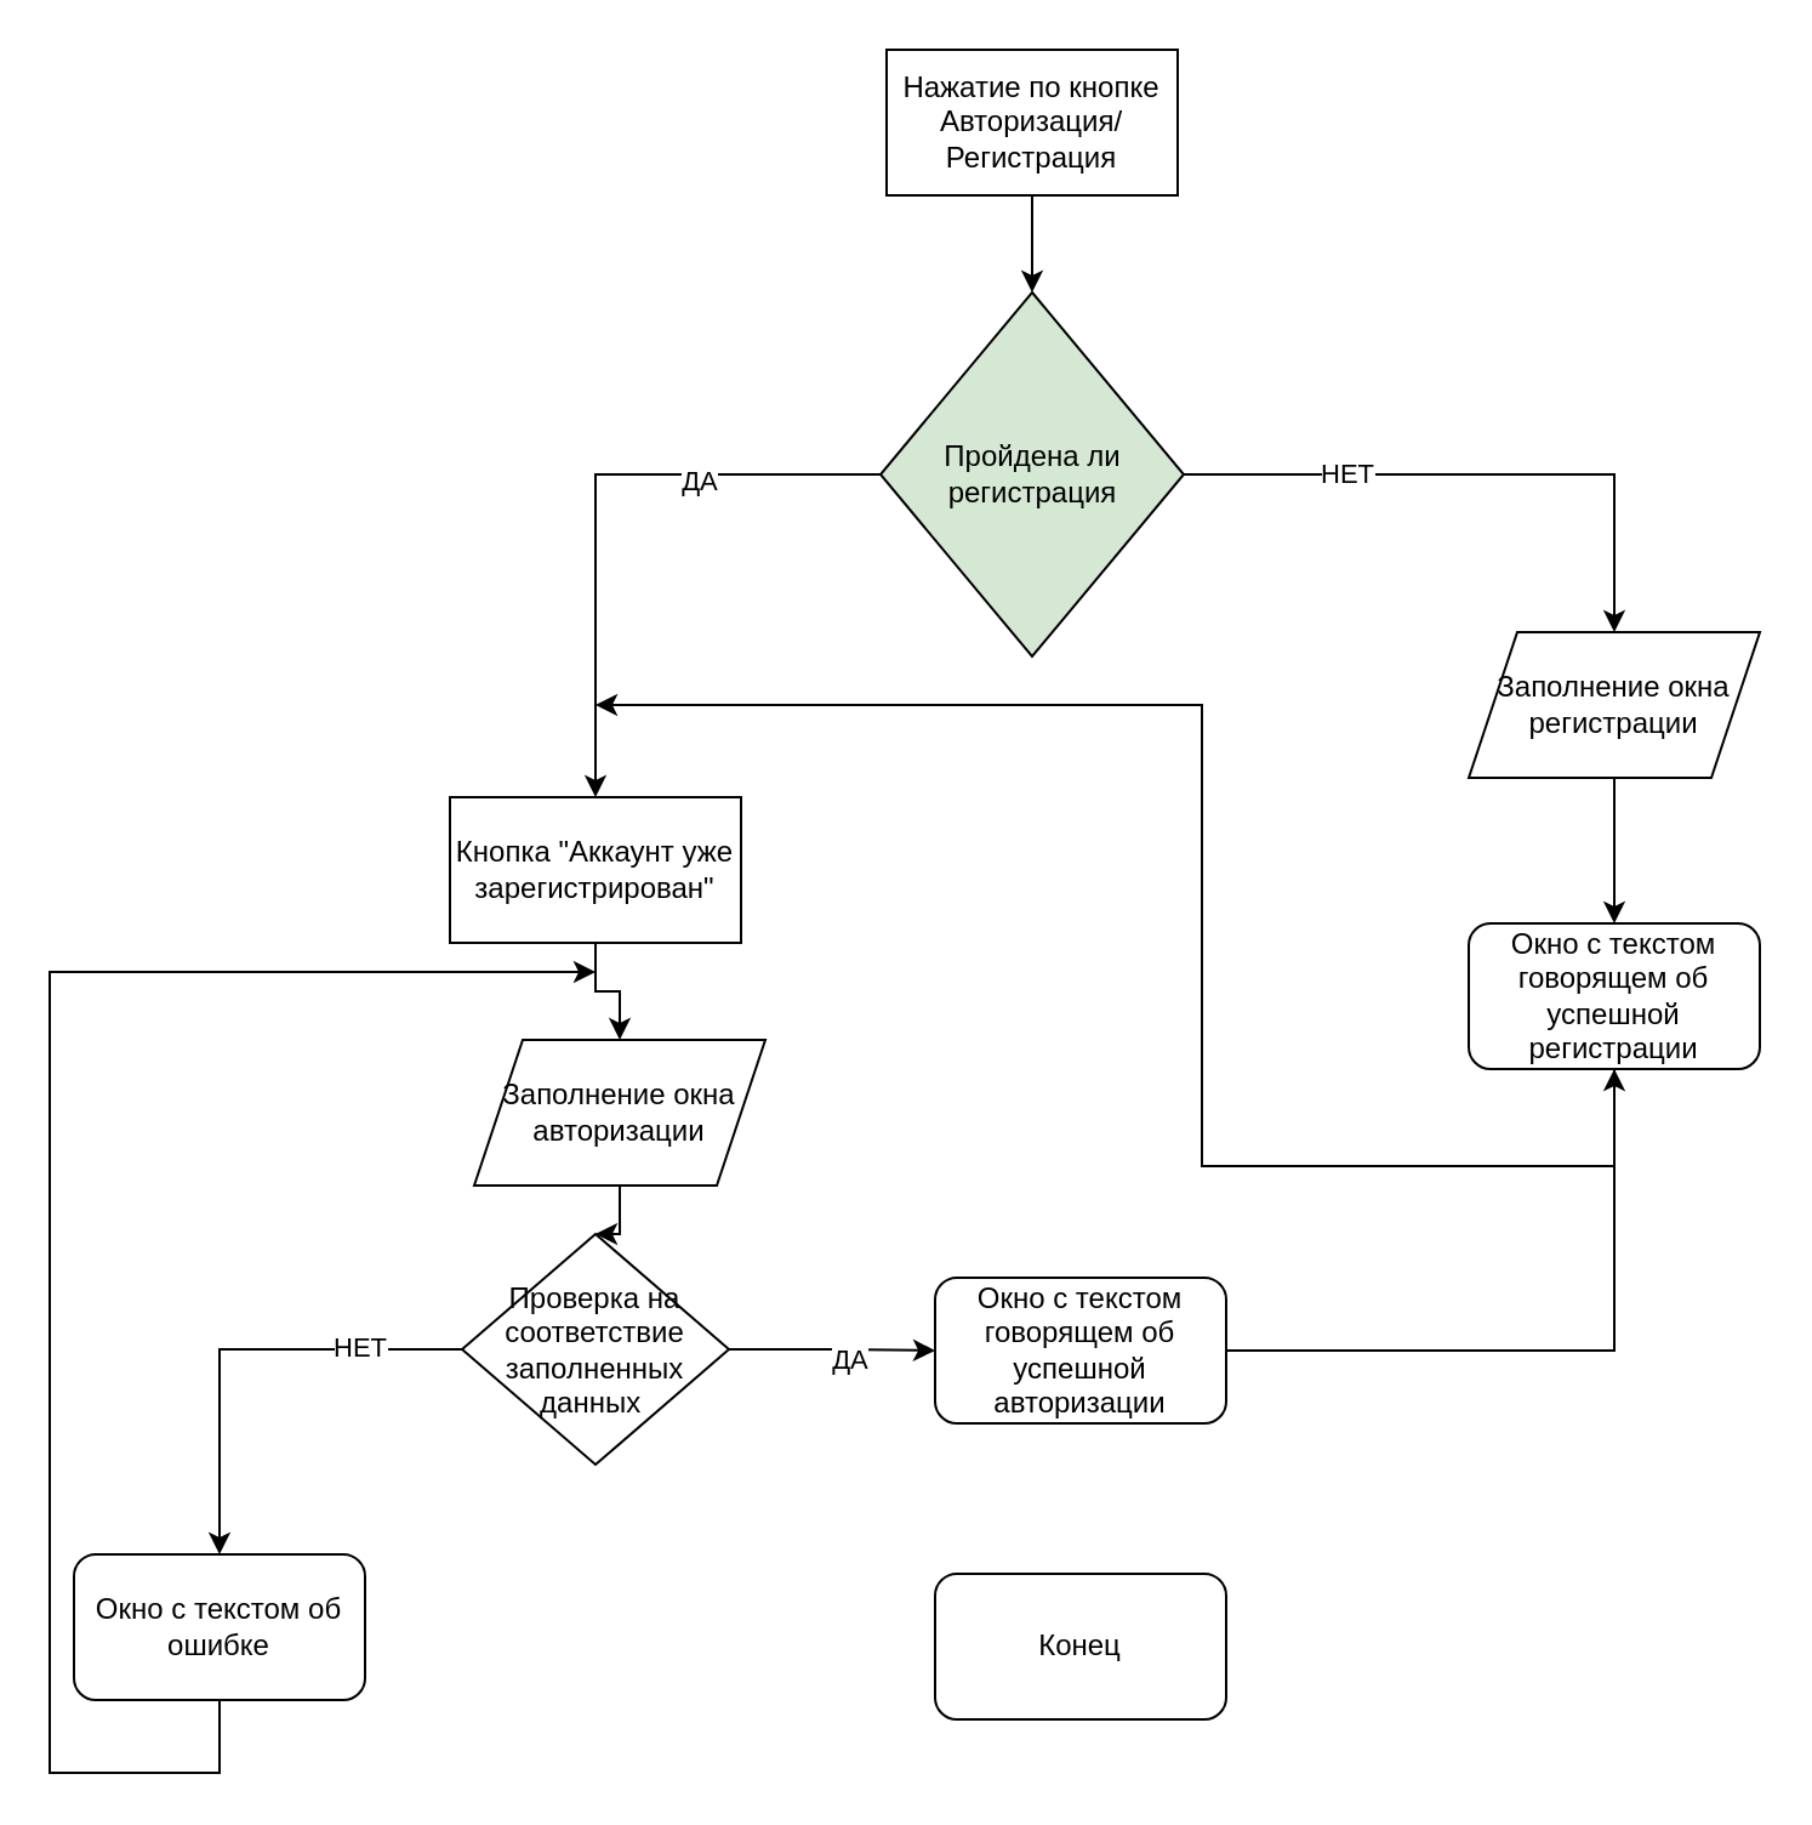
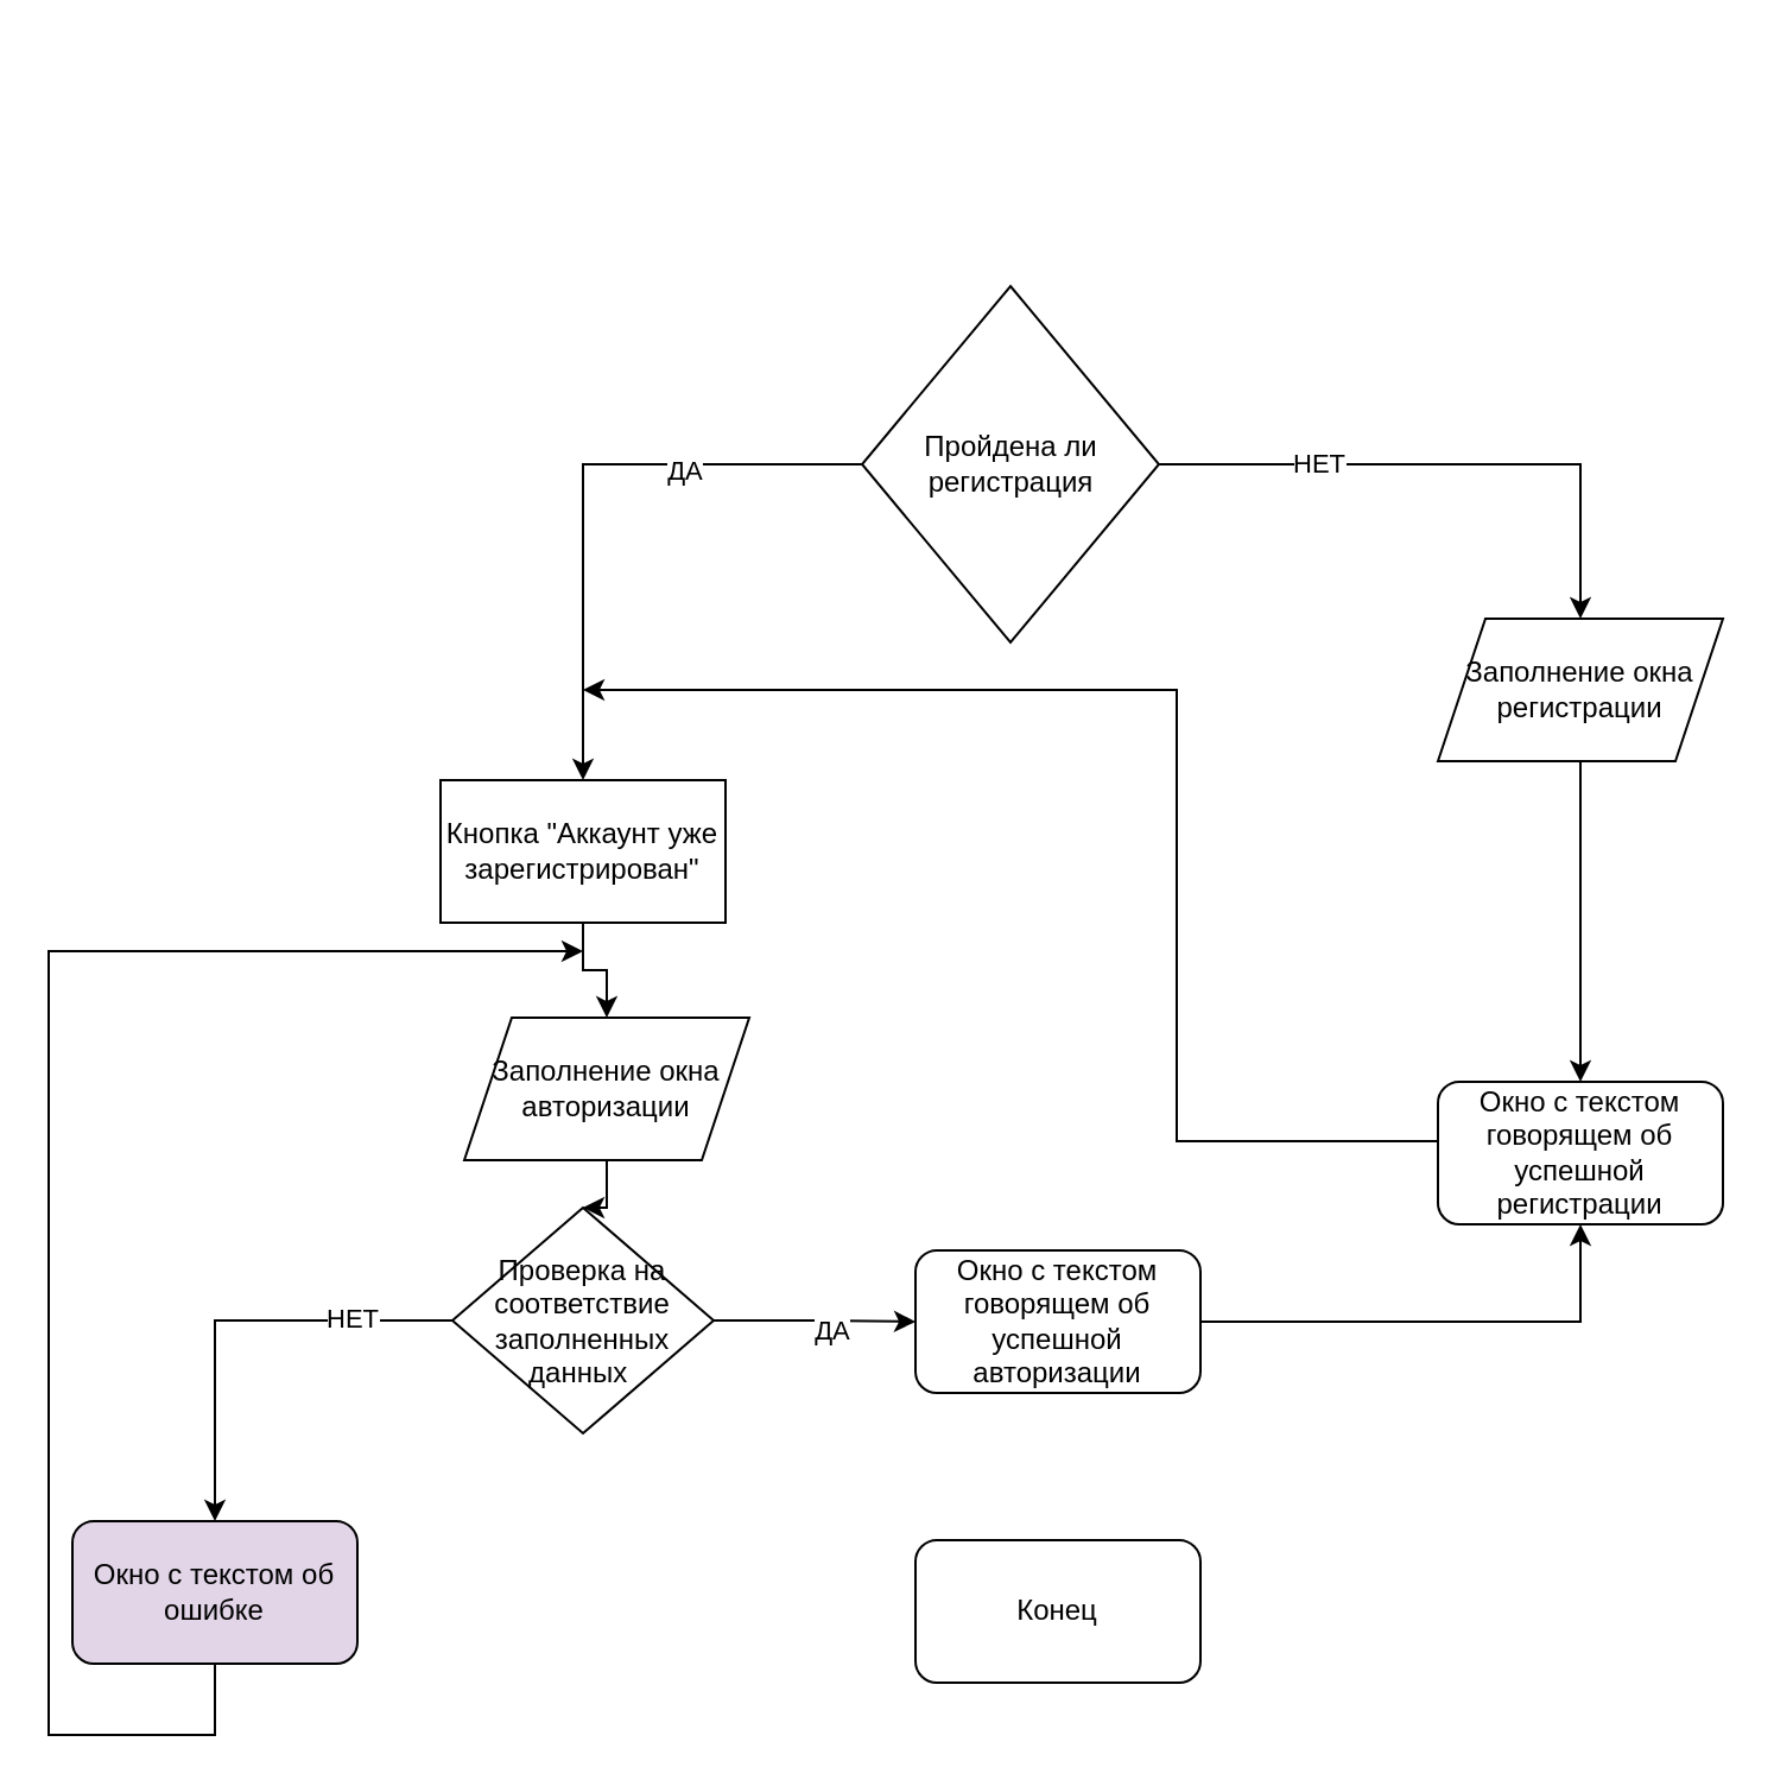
  <mxCell id="0" />
  <mxCell id="1" parent="0" />
- <mxCell id="2" style="edgeStyle=orthogonalEdgeStyle;rounded=0;orthogonalLoop=1;jettySize=auto;html=1;entryX=0.5;entryY=0;entryDx=0;entryDy=0;" parent="1" source="3" target="8" edge="1"><mxGeometry relative="1" as="geometry" /></mxCell>
- <mxCell id="3" value="Нажатие по кнопке Авторизация/Регистрация" style="rounded=0;whiteSpace=wrap;html=1;" parent="1" vertex="1"><mxGeometry x="365" y="20" width="120" height="60" as="geometry" /></mxCell>
  <mxCell id="4" style="edgeStyle=orthogonalEdgeStyle;rounded=0;orthogonalLoop=1;jettySize=auto;html=1;entryX=0.5;entryY=0;entryDx=0;entryDy=0;" parent="1" source="8" target="10" edge="1"><mxGeometry relative="1" as="geometry" /></mxCell>
  <mxCell id="5" value="НЕТ" style="edgeLabel;html=1;align=center;verticalAlign=middle;resizable=0;points=[];" parent="4" vertex="1" connectable="0"><mxGeometry x="-0.444" y="1" relative="1" as="geometry"><mxPoint as="offset" /></mxGeometry></mxCell>
  <mxCell id="6" style="edgeStyle=orthogonalEdgeStyle;rounded=0;orthogonalLoop=1;jettySize=auto;html=1;entryX=0.5;entryY=0;entryDx=0;entryDy=0;" parent="1" source="8" target="14" edge="1"><mxGeometry relative="1" as="geometry" /></mxCell>
  <mxCell id="7" value="ДА" style="edgeLabel;html=1;align=center;verticalAlign=middle;resizable=0;points=[];" parent="6" vertex="1" connectable="0"><mxGeometry x="-0.4" y="2" relative="1" as="geometry"><mxPoint as="offset" /></mxGeometry></mxCell>
- <mxCell id="8" value="Пройдена ли регистрация" style="rhombus;whiteSpace=wrap;html=1;fillColor=#d5e8d4;" parent="1" vertex="1"><mxGeometry x="362.5" y="120" width="125" height="150" as="geometry" /></mxCell>
+ <mxCell id="8" value="Пройдена ли регистрация" style="rhombus;whiteSpace=wrap;html=1;" parent="1" vertex="1"><mxGeometry x="362.5" y="120" width="125" height="150" as="geometry" /></mxCell>
  <mxCell id="9" style="edgeStyle=orthogonalEdgeStyle;rounded=0;orthogonalLoop=1;jettySize=auto;html=1;" parent="1" source="10" target="12" edge="1"><mxGeometry relative="1" as="geometry"><mxPoint x="665" y="355" as="targetPoint" /></mxGeometry></mxCell>
  <mxCell id="10" value="Заполнение окна регистрации" style="shape=parallelogram;perimeter=parallelogramPerimeter;whiteSpace=wrap;html=1;fixedSize=1;" parent="1" vertex="1"><mxGeometry x="605" y="260" width="120" height="60" as="geometry" /></mxCell>
  <mxCell id="11" style="edgeStyle=orthogonalEdgeStyle;rounded=0;orthogonalLoop=1;jettySize=auto;html=1;" edge="1" parent="1" source="12"><mxGeometry relative="1" as="geometry"><mxPoint x="245" y="290" as="targetPoint" /><Array as="points"><mxPoint x="665" y="480" /><mxPoint x="495" y="480" /><mxPoint x="495" y="290" /></Array></mxGeometry></mxCell>
- <mxCell id="12" value="Окно с текстом говорящем об успешной регистрации" style="rounded=1;whiteSpace=wrap;html=1;" parent="1" vertex="1"><mxGeometry x="605" y="380" width="120" height="60" as="geometry" /></mxCell>
+ <mxCell id="12" value="Окно с текстом говорящем об успешной регистрации" style="rounded=1;whiteSpace=wrap;html=1;" parent="1" vertex="1"><mxGeometry x="605" y="455" width="120" height="60" as="geometry" /></mxCell>
  <mxCell id="13" style="edgeStyle=orthogonalEdgeStyle;rounded=0;orthogonalLoop=1;jettySize=auto;html=1;entryX=0.5;entryY=0;entryDx=0;entryDy=0;" parent="1" source="14" target="16" edge="1"><mxGeometry relative="1" as="geometry" /></mxCell>
  <mxCell id="14" value="Кнопка &quot;Аккаунт уже зарегистрирован&lt;span style=&quot;background-color: initial;&quot;&gt;&quot;&lt;/span&gt;" style="rounded=0;whiteSpace=wrap;html=1;" parent="1" vertex="1"><mxGeometry x="185" y="328" width="120" height="60" as="geometry" /></mxCell>
  <mxCell id="15" style="edgeStyle=orthogonalEdgeStyle;rounded=0;orthogonalLoop=1;jettySize=auto;html=1;" parent="1" source="16" target="21" edge="1"><mxGeometry relative="1" as="geometry" /></mxCell>
  <mxCell id="16" value="Заполнение окна авторизации" style="shape=parallelogram;perimeter=parallelogramPerimeter;whiteSpace=wrap;html=1;fixedSize=1;" parent="1" vertex="1"><mxGeometry x="195" y="428" width="120" height="60" as="geometry" /></mxCell>
  <mxCell id="17" style="edgeStyle=orthogonalEdgeStyle;rounded=0;orthogonalLoop=1;jettySize=auto;html=1;" parent="1" source="21" target="25" edge="1"><mxGeometry relative="1" as="geometry" /></mxCell>
  <mxCell id="18" value="ДА" style="edgeLabel;html=1;align=center;verticalAlign=middle;resizable=0;points=[];" vertex="1" connectable="0" parent="17"><mxGeometry x="0.135" y="-3" relative="1" as="geometry"><mxPoint x="1" as="offset" /></mxGeometry></mxCell>
  <mxCell id="19" style="edgeStyle=orthogonalEdgeStyle;rounded=0;orthogonalLoop=1;jettySize=auto;html=1;" edge="1" parent="1" source="21" target="23"><mxGeometry relative="1" as="geometry" /></mxCell>
  <mxCell id="20" value="НЕТ" style="edgeLabel;html=1;align=center;verticalAlign=middle;resizable=0;points=[];" vertex="1" connectable="0" parent="19"><mxGeometry x="-0.538" y="-1" relative="1" as="geometry"><mxPoint as="offset" /></mxGeometry></mxCell>
  <mxCell id="21" value="Проверка на соответствие заполненных данных&amp;nbsp;" style="rhombus;whiteSpace=wrap;html=1;" parent="1" vertex="1"><mxGeometry x="190" y="508" width="110" height="95" as="geometry" /></mxCell>
  <mxCell id="22" style="edgeStyle=orthogonalEdgeStyle;rounded=0;orthogonalLoop=1;jettySize=auto;html=1;" parent="1" edge="1"><mxGeometry relative="1" as="geometry"><mxPoint x="90" y="700" as="sourcePoint" /><mxPoint x="245" y="400" as="targetPoint" /><Array as="points"><mxPoint x="90" y="730" /><mxPoint x="20" y="730" /><mxPoint x="20" y="400" /></Array></mxGeometry></mxCell>
- <mxCell id="23" value="Окно с текстом об ошибке" style="rounded=1;whiteSpace=wrap;html=1;" parent="1" vertex="1"><mxGeometry x="30" y="640" width="120" height="60" as="geometry" /></mxCell>
+ <mxCell id="23" value="Окно с текстом об ошибке" style="rounded=1;whiteSpace=wrap;html=1;fillColor=#e1d5e7;" parent="1" vertex="1"><mxGeometry x="30" y="640" width="120" height="60" as="geometry" /></mxCell>
  <mxCell id="24" style="edgeStyle=orthogonalEdgeStyle;rounded=0;orthogonalLoop=1;jettySize=auto;html=1;" parent="1" source="25" target="12" edge="1"><mxGeometry relative="1" as="geometry" /></mxCell>
  <mxCell id="25" value="Окно с текстом говорящем об успешной авторизации" style="rounded=1;whiteSpace=wrap;html=1;" parent="1" vertex="1"><mxGeometry x="385" y="526" width="120" height="60" as="geometry" /></mxCell>
  <mxCell id="26" value="Конец" style="rounded=1;whiteSpace=wrap;html=1;" parent="1" vertex="1"><mxGeometry x="385" y="648" width="120" height="60" as="geometry" /></mxCell>
